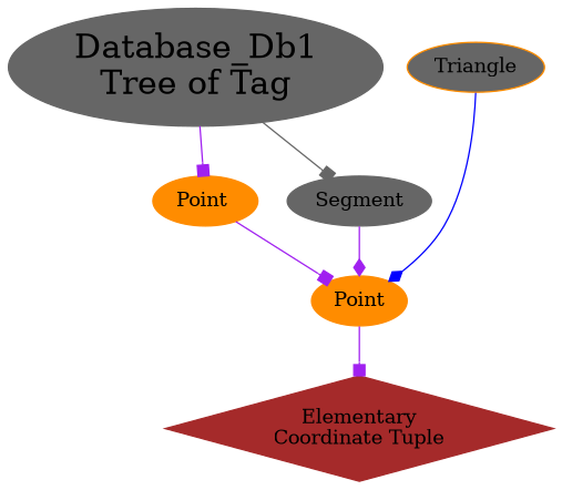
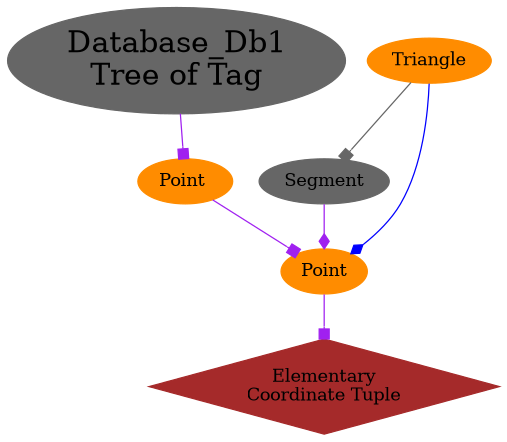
  digraph {
    fontname="DejaVu Serif"
    node [color=darkorange fontname="DejaVu Serif" style=filled]
    edge [arrowhead=box color=purple fontname="DejaVu Serif"]
    "Database_Db1\nTree of Tag" [color=gray40 fontcolor=black fontsize=24]
    Segment [color=gray40]
    "Point "
-   Triangle [fillcolor=gray40]
+   Triangle
    Point
    "Elementary\nCoordinate Tuple" [color=brown shape=diamond]
-   "Database_Db1\nTree of Tag" -> Segment [color=gray40]
+   Triangle -> Segment [color=gray40]
    "Database_Db1\nTree of Tag" -> "Point "
    Segment -> Point [arrowhead=diamond]
    "Point " -> Point
    Triangle -> Point [arrowhead=diamond color=blue]
    Point -> "Elementary\nCoordinate Tuple"
  }
